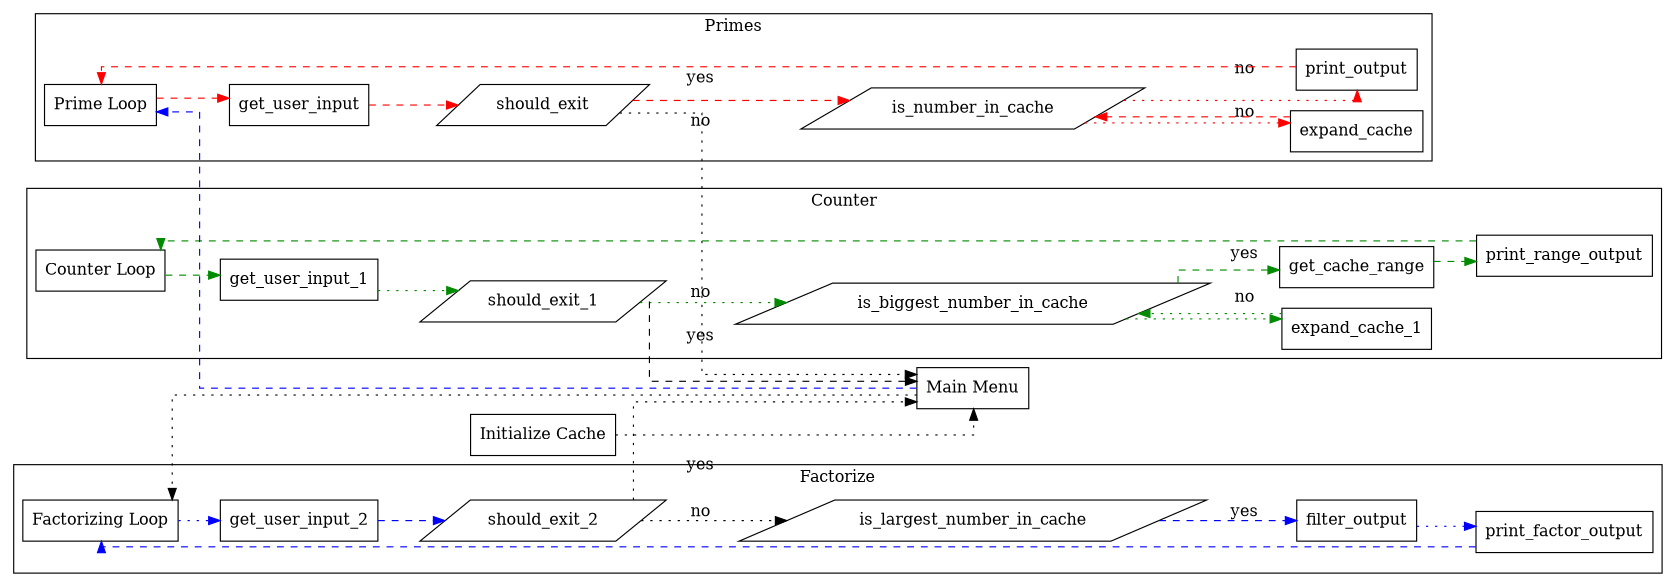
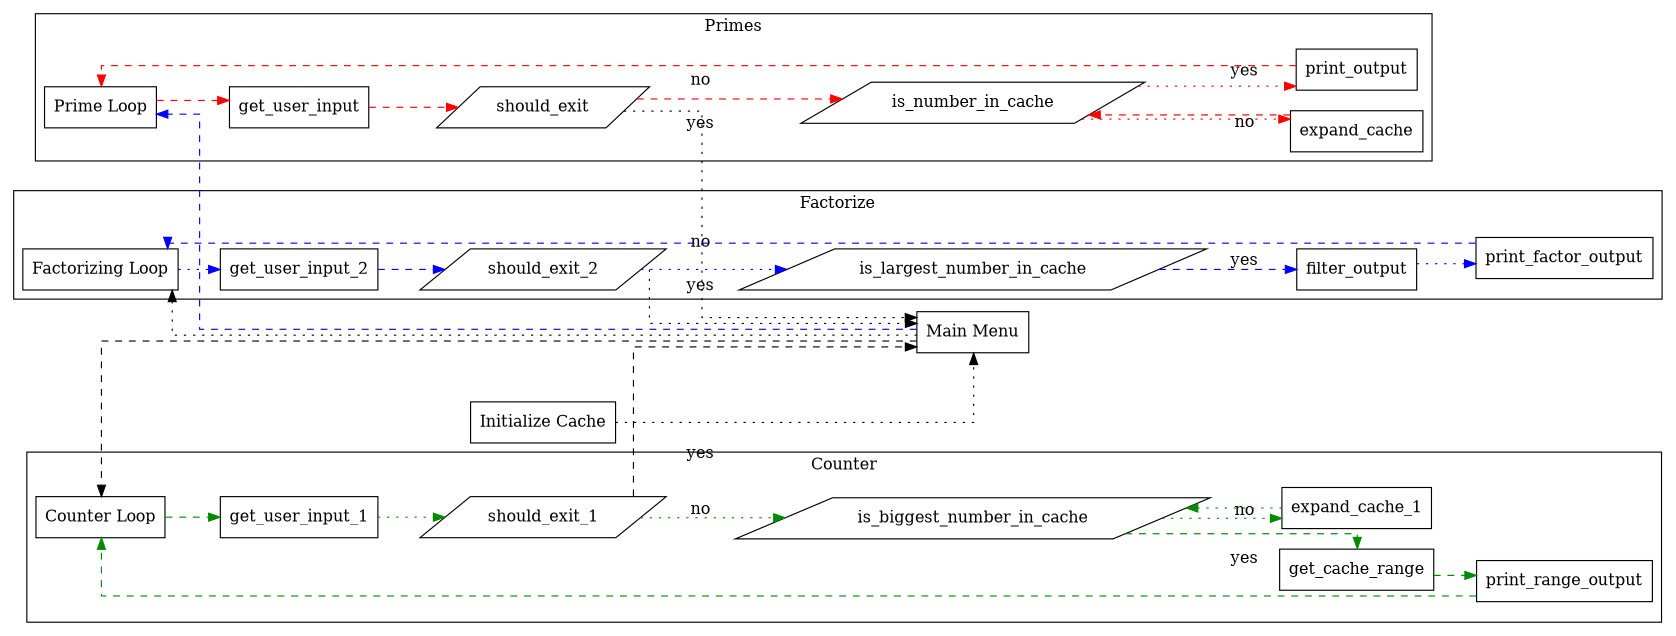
  digraph {
    rankdir=LR
    splines=ortho
    node [shape=box]
    edge [color=green4 style=dashed]
    n1 [label="Prime Loop"]
    get_user_input
    should_exit [shape=parallelogram]
    is_number_in_cache [shape=parallelogram]
    expand_cache
    print_output
    n7 [label="Counter Loop"]
    get_user_input_1
    should_exit_1 [shape=parallelogram]
    is_biggest_number_in_cache [shape=parallelogram]
    expand_cache_1
    get_cache_range
    print_range_output
    n14 [label="Factorizing Loop"]
    get_user_input_2
    should_exit_2 [shape=parallelogram]
    is_largest_number_in_cache [shape=parallelogram]
    filter_output
    print_factor_output
    n20 [label="Main Menu"]
    n21 [label="Initialize Cache"]
    subgraph cluster_1 {
      label=Primes
      n1
      get_user_input
      should_exit
      is_number_in_cache
      expand_cache
      print_output
    }
    subgraph cluster_2 {
      label=Counter
      n7
      get_user_input_1
      should_exit_1
      is_biggest_number_in_cache
      expand_cache_1
      get_cache_range
      print_range_output
    }
    subgraph cluster_3 {
      label=Factorize
      n14
      get_user_input_2
      should_exit_2
      is_largest_number_in_cache
      filter_output
      print_factor_output
    }
    n1 -> get_user_input [color=red1]
    get_user_input -> should_exit [color=red1]
-   should_exit -> is_number_in_cache [color=red1 label=yes]
-   should_exit -> n20 [label=no style=dotted color=""]
+   should_exit -> is_number_in_cache [color=red1 label=no]
+   should_exit -> n20 [label=yes style=dotted color=""]
    is_number_in_cache -> expand_cache [color=red1 label=no style=dotted]
-   is_number_in_cache -> print_output [color=red1 label=no style=dotted]
+   is_number_in_cache -> print_output [color=red1 label=yes style=dotted]
    expand_cache -> is_number_in_cache [color=red1]
    print_output -> n1 [color=red1]
    n7 -> get_user_input_1
    get_user_input_1 -> should_exit_1 [style=dotted]
    should_exit_1 -> is_biggest_number_in_cache [label=no style=dotted]
    should_exit_1 -> n20 [label=yes color=""]
    is_biggest_number_in_cache -> expand_cache_1 [label=no style=dotted]
    is_biggest_number_in_cache -> get_cache_range [label=yes]
    expand_cache_1 -> is_biggest_number_in_cache [style=dotted]
    get_cache_range -> print_range_output
    print_range_output -> n7
    n14 -> get_user_input_2 [color=blue style=dotted]
    get_user_input_2 -> should_exit_2 [color=blue]
-   should_exit_2 -> is_largest_number_in_cache [color=black label=no style=dotted]
+   should_exit_2 -> is_largest_number_in_cache [color=blue label=no style=dotted]
    should_exit_2 -> n20 [label=yes style=dotted color=""]
    is_largest_number_in_cache -> filter_output [color=blue label=yes]
    filter_output -> print_factor_output [color=blue style=dotted]
    print_factor_output -> n14 [color=blue]
    n20 -> n1 [color=blue]
+   n20 -> n7 [color=""]
    n20 -> n14 [style=dotted color=""]
    n21 -> n20 [style=dotted color=""]
  }
